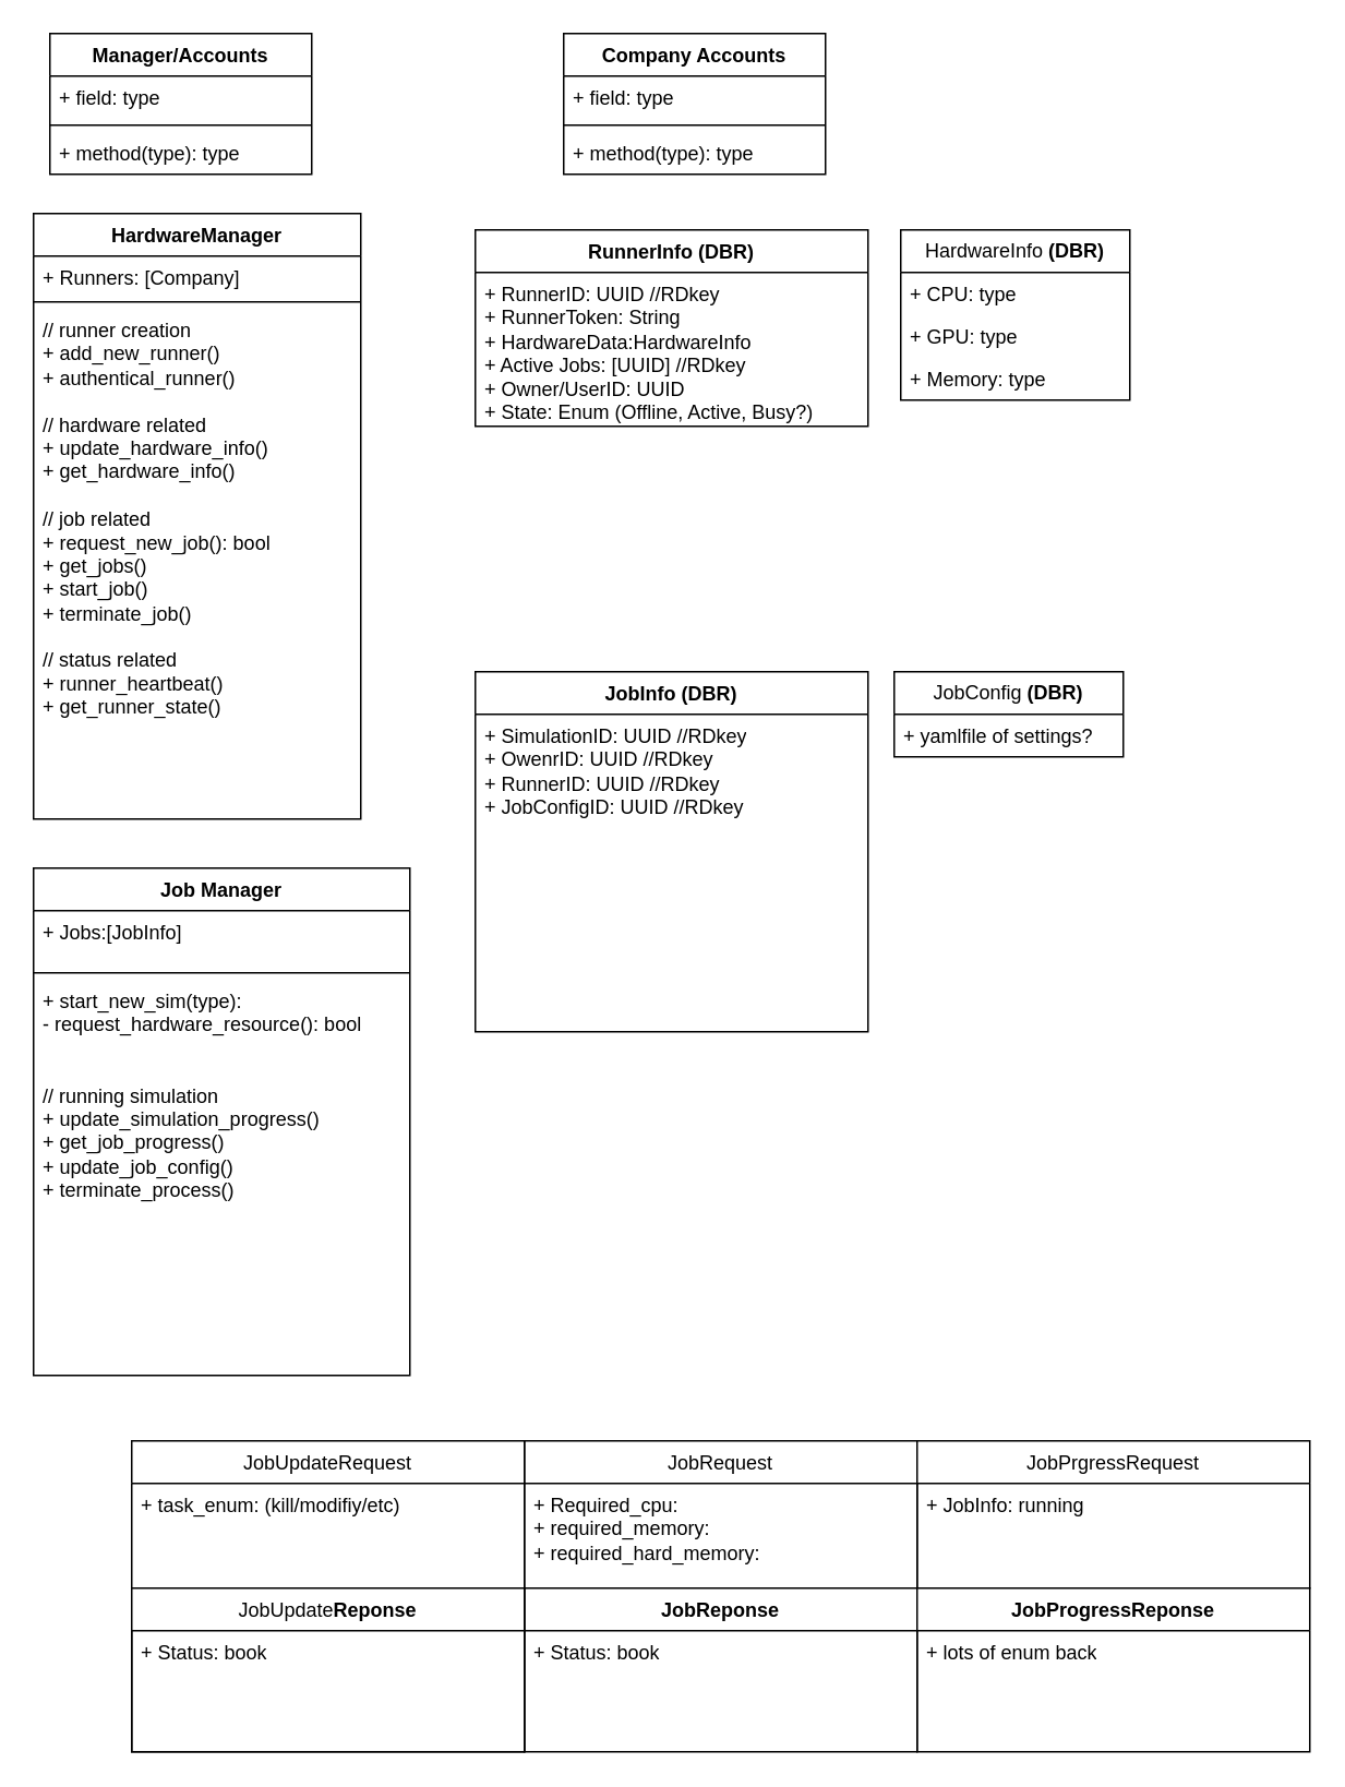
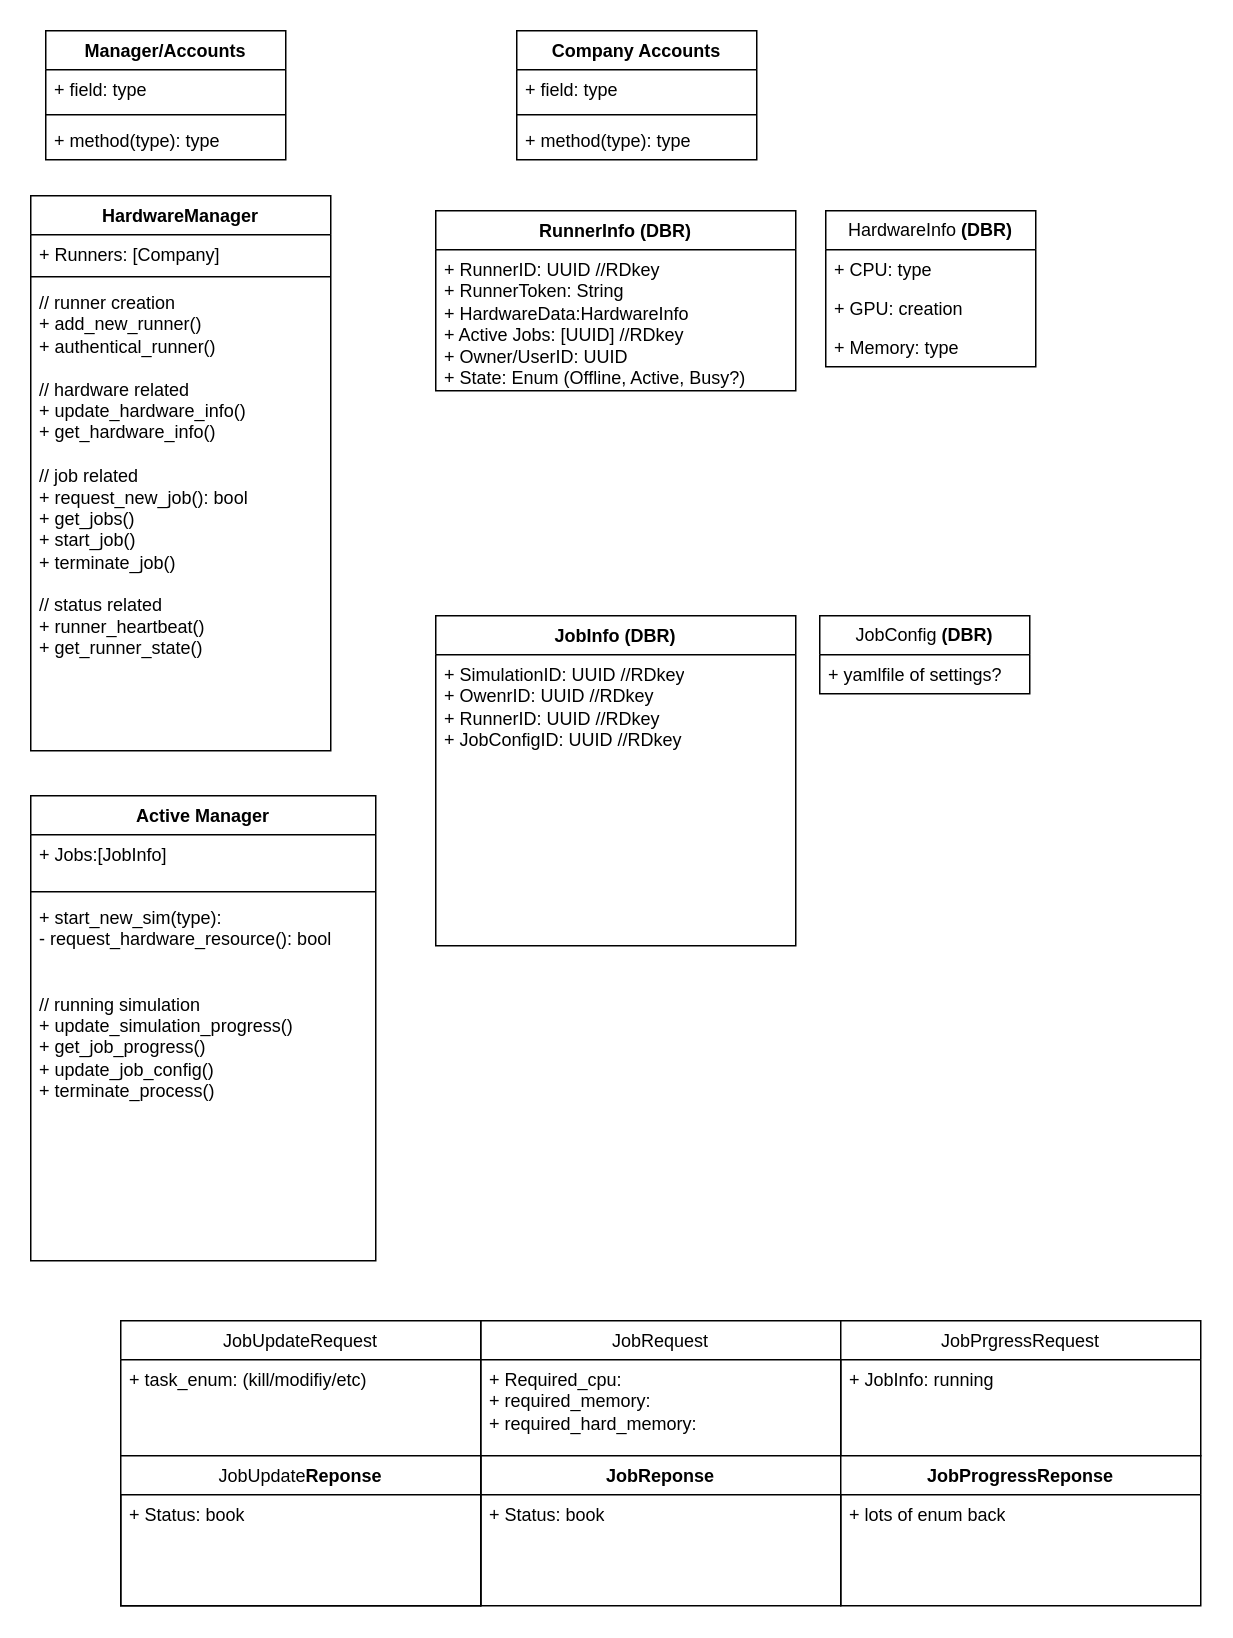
  <mxCell id="0" />
  <mxCell id="1" parent="0" />
  <mxCell id="2" value="RunnerInfo (DBR)" style="swimlane;fontStyle=1;align=center;verticalAlign=top;childLayout=stackLayout;horizontal=1;startSize=26;horizontalStack=0;resizeParent=1;resizeParentMax=0;resizeLast=0;collapsible=1;marginBottom=0;whiteSpace=wrap;html=1;" vertex="1" parent="1"><mxGeometry x="290" y="140" width="240" height="120" as="geometry" /></mxCell>
  <mxCell id="3" value="+ RunnerID: UUID //RDkey&lt;div&gt;+ RunnerToken: String&lt;/div&gt;&lt;div&gt;+ HardwareData:HardwareInfo&lt;/div&gt;&lt;div&gt;+ Active Jobs: [&lt;span style=&quot;background-color: transparent; color: light-dark(rgb(0, 0, 0), rgb(255, 255, 255));&quot;&gt;UUID] //RDkey&lt;/span&gt;&lt;/div&gt;&lt;div&gt;+ Owner/UserID: UUID&lt;/div&gt;&lt;div&gt;+ State: Enum (Offline, Active, Busy?)&lt;br&gt;&lt;div&gt;&lt;br&gt;&lt;/div&gt;&lt;/div&gt;" style="text;strokeColor=none;fillColor=none;align=left;verticalAlign=top;spacingLeft=4;spacingRight=4;overflow=hidden;rotatable=0;points=[[0,0.5],[1,0.5]];portConstraint=eastwest;whiteSpace=wrap;html=1;" vertex="1" parent="2"><mxGeometry y="26" width="240" height="94" as="geometry" /></mxCell>
  <mxCell id="4" value="JobInfo (DBR)" style="swimlane;fontStyle=1;align=center;verticalAlign=top;childLayout=stackLayout;horizontal=1;startSize=26;horizontalStack=0;resizeParent=1;resizeParentMax=0;resizeLast=0;collapsible=1;marginBottom=0;whiteSpace=wrap;html=1;" vertex="1" parent="1"><mxGeometry x="290" y="410" width="240" height="220" as="geometry" /></mxCell>
  <mxCell id="5" value="+ SimulationID: UUID //RDkey&lt;div&gt;+ OwenrID: UUID //RDkey&lt;/div&gt;&lt;div&gt;+ RunnerID: UUID //RDkey&lt;/div&gt;&lt;div&gt;+ JobConfigID: UUID //RDkey&lt;/div&gt;" style="text;strokeColor=none;fillColor=none;align=left;verticalAlign=top;spacingLeft=4;spacingRight=4;overflow=hidden;rotatable=0;points=[[0,0.5],[1,0.5]];portConstraint=eastwest;whiteSpace=wrap;html=1;" vertex="1" parent="4"><mxGeometry y="26" width="240" height="194" as="geometry" /></mxCell>
  <mxCell id="6" value="Manager/Accounts" style="swimlane;fontStyle=1;align=center;verticalAlign=top;childLayout=stackLayout;horizontal=1;startSize=26;horizontalStack=0;resizeParent=1;resizeParentMax=0;resizeLast=0;collapsible=1;marginBottom=0;whiteSpace=wrap;html=1;" vertex="1" parent="1"><mxGeometry x="30" width="160" height="86" as="geometry" y="20" /></mxCell>
  <mxCell id="7" value="+ field: type" style="text;strokeColor=none;fillColor=none;align=left;verticalAlign=top;spacingLeft=4;spacingRight=4;overflow=hidden;rotatable=0;points=[[0,0.5],[1,0.5]];portConstraint=eastwest;whiteSpace=wrap;html=1;" vertex="1" parent="6"><mxGeometry y="26" width="160" height="26" as="geometry" /></mxCell>
  <mxCell id="8" value="" style="line;strokeWidth=1;fillColor=none;align=left;verticalAlign=middle;spacingTop=-1;spacingLeft=3;spacingRight=3;rotatable=0;labelPosition=right;points=[];portConstraint=eastwest;strokeColor=inherit;" vertex="1" parent="6"><mxGeometry y="52" width="160" height="8" as="geometry" /></mxCell>
  <mxCell id="9" value="+ method(type): type" style="text;strokeColor=none;fillColor=none;align=left;verticalAlign=top;spacingLeft=4;spacingRight=4;overflow=hidden;rotatable=0;points=[[0,0.5],[1,0.5]];portConstraint=eastwest;whiteSpace=wrap;html=1;" vertex="1" parent="6"><mxGeometry y="60" width="160" height="26" as="geometry" /></mxCell>
  <mxCell id="10" value="Company Accounts" style="swimlane;fontStyle=1;align=center;verticalAlign=top;childLayout=stackLayout;horizontal=1;startSize=26;horizontalStack=0;resizeParent=1;resizeParentMax=0;resizeLast=0;collapsible=1;marginBottom=0;whiteSpace=wrap;html=1;" vertex="1" parent="1"><mxGeometry x="344" width="160" height="86" as="geometry" y="20" /></mxCell>
  <mxCell id="11" value="+ field: type" style="text;strokeColor=none;fillColor=none;align=left;verticalAlign=top;spacingLeft=4;spacingRight=4;overflow=hidden;rotatable=0;points=[[0,0.5],[1,0.5]];portConstraint=eastwest;whiteSpace=wrap;html=1;" vertex="1" parent="10"><mxGeometry y="26" width="160" height="26" as="geometry" /></mxCell>
  <mxCell id="12" value="" style="line;strokeWidth=1;fillColor=none;align=left;verticalAlign=middle;spacingTop=-1;spacingLeft=3;spacingRight=3;rotatable=0;labelPosition=right;points=[];portConstraint=eastwest;strokeColor=inherit;" vertex="1" parent="10"><mxGeometry y="52" width="160" height="8" as="geometry" /></mxCell>
  <mxCell id="13" value="+ method(type): type" style="text;strokeColor=none;fillColor=none;align=left;verticalAlign=top;spacingLeft=4;spacingRight=4;overflow=hidden;rotatable=0;points=[[0,0.5],[1,0.5]];portConstraint=eastwest;whiteSpace=wrap;html=1;" vertex="1" parent="10"><mxGeometry y="60" width="160" height="26" as="geometry" /></mxCell>
  <mxCell id="14" value="HardwareInfo&amp;nbsp;&lt;span style=&quot;font-weight: 700;&quot;&gt;(DBR)&lt;/span&gt;" style="swimlane;fontStyle=0;childLayout=stackLayout;horizontal=1;startSize=26;fillColor=none;horizontalStack=0;resizeParent=1;resizeParentMax=0;resizeLast=0;collapsible=1;marginBottom=0;whiteSpace=wrap;html=1;" vertex="1" parent="1"><mxGeometry x="550" y="140" width="140" height="104" as="geometry" /></mxCell>
  <mxCell id="15" value="+ CPU: type" style="text;strokeColor=none;fillColor=none;align=left;verticalAlign=top;spacingLeft=4;spacingRight=4;overflow=hidden;rotatable=0;points=[[0,0.5],[1,0.5]];portConstraint=eastwest;whiteSpace=wrap;html=1;" vertex="1" parent="14"><mxGeometry y="26" width="140" height="26" as="geometry" /></mxCell>
- <mxCell id="16" value="+ GPU: type" style="text;strokeColor=none;fillColor=none;align=left;verticalAlign=top;spacingLeft=4;spacingRight=4;overflow=hidden;rotatable=0;points=[[0,0.5],[1,0.5]];portConstraint=eastwest;whiteSpace=wrap;html=1;" vertex="1" parent="14"><mxGeometry y="52" width="140" height="26" as="geometry" /></mxCell>
+ <mxCell id="16" value="+ GPU: creation" style="text;strokeColor=none;fillColor=none;align=left;verticalAlign=top;spacingLeft=4;spacingRight=4;overflow=hidden;rotatable=0;points=[[0,0.5],[1,0.5]];portConstraint=eastwest;whiteSpace=wrap;html=1;" vertex="1" parent="14"><mxGeometry y="52" width="140" height="26" as="geometry" /></mxCell>
  <mxCell id="17" value="+ Memory: type" style="text;strokeColor=none;fillColor=none;align=left;verticalAlign=top;spacingLeft=4;spacingRight=4;overflow=hidden;rotatable=0;points=[[0,0.5],[1,0.5]];portConstraint=eastwest;whiteSpace=wrap;html=1;" vertex="1" parent="14"><mxGeometry y="78" width="140" height="26" as="geometry" /></mxCell>
- <mxCell id="18" value="Job Manager" style="swimlane;fontStyle=1;align=center;verticalAlign=top;childLayout=stackLayout;horizontal=1;startSize=26;horizontalStack=0;resizeParent=1;resizeParentMax=0;resizeLast=0;collapsible=1;marginBottom=0;whiteSpace=wrap;html=1;" vertex="1" parent="1"><mxGeometry x="20" y="530" width="230" height="310" as="geometry" /></mxCell>
+ <mxCell id="18" value="Active Manager" style="swimlane;fontStyle=1;align=center;verticalAlign=top;childLayout=stackLayout;horizontal=1;startSize=26;horizontalStack=0;resizeParent=1;resizeParentMax=0;resizeLast=0;collapsible=1;marginBottom=0;whiteSpace=wrap;html=1;" vertex="1" parent="1"><mxGeometry x="20" y="530" width="230" height="310" as="geometry" /></mxCell>
  <mxCell id="19" value="+ Jobs:[JobInfo]&lt;div&gt;&lt;div&gt;&lt;br&gt;&lt;/div&gt;&lt;/div&gt;" style="text;strokeColor=none;fillColor=none;align=left;verticalAlign=top;spacingLeft=4;spacingRight=4;overflow=hidden;rotatable=0;points=[[0,0.5],[1,0.5]];portConstraint=eastwest;whiteSpace=wrap;html=1;" vertex="1" parent="18"><mxGeometry y="26" width="230" height="34" as="geometry" /></mxCell>
  <mxCell id="20" value="" style="line;strokeWidth=1;fillColor=none;align=left;verticalAlign=middle;spacingTop=-1;spacingLeft=3;spacingRight=3;rotatable=0;labelPosition=right;points=[];portConstraint=eastwest;strokeColor=inherit;" vertex="1" parent="18"><mxGeometry y="60" width="230" height="8" as="geometry" /></mxCell>
  <mxCell id="21" value="+ start_new_sim(type):&amp;nbsp;&lt;div&gt;- request_hardware_resource(): bool&lt;br&gt;&lt;div&gt;&lt;br&gt;&lt;/div&gt;&lt;div&gt;&lt;br&gt;&lt;/div&gt;&lt;div&gt;// running simulation&lt;/div&gt;&lt;div&gt;+ update_simulation_progress()&lt;/div&gt;&lt;div&gt;+ get_job_progress()&lt;/div&gt;&lt;div&gt;&lt;span style=&quot;background-color: transparent; color: light-dark(rgb(0, 0, 0), rgb(255, 255, 255));&quot;&gt;+ update_job_config()&lt;/span&gt;&lt;/div&gt;&lt;div&gt;+ terminate_process()&lt;br&gt;&lt;/div&gt;&lt;/div&gt;" style="text;strokeColor=none;fillColor=none;align=left;verticalAlign=top;spacingLeft=4;spacingRight=4;overflow=hidden;rotatable=0;points=[[0,0.5],[1,0.5]];portConstraint=eastwest;whiteSpace=wrap;html=1;" vertex="1" parent="18"><mxGeometry y="68" width="230" height="242" as="geometry" /></mxCell>
  <mxCell id="22" value="HardwareManager" style="swimlane;fontStyle=1;align=center;verticalAlign=top;childLayout=stackLayout;horizontal=1;startSize=26;horizontalStack=0;resizeParent=1;resizeParentMax=0;resizeLast=0;collapsible=1;marginBottom=0;whiteSpace=wrap;html=1;" vertex="1" parent="1"><mxGeometry x="20" y="130" width="200" height="370" as="geometry" /></mxCell>
  <mxCell id="23" value="&lt;div&gt;&lt;div&gt;+ Runners: [Company]&amp;nbsp;&lt;/div&gt;&lt;/div&gt;" style="text;strokeColor=none;fillColor=none;align=left;verticalAlign=top;spacingLeft=4;spacingRight=4;overflow=hidden;rotatable=0;points=[[0,0.5],[1,0.5]];portConstraint=eastwest;whiteSpace=wrap;html=1;" vertex="1" parent="22"><mxGeometry y="26" width="200" height="24" as="geometry" /></mxCell>
  <mxCell id="24" value="" style="line;strokeWidth=1;fillColor=none;align=left;verticalAlign=middle;spacingTop=-1;spacingLeft=3;spacingRight=3;rotatable=0;labelPosition=right;points=[];portConstraint=eastwest;strokeColor=inherit;" vertex="1" parent="22"><mxGeometry y="50" width="200" height="8" as="geometry" /></mxCell>
  <mxCell id="25" value="&lt;div&gt;// runner creation&lt;/div&gt;&lt;div&gt;+ add_new_runner()&lt;/div&gt;+ authentical_runner()&lt;div&gt;&lt;br&gt;&lt;/div&gt;&lt;div&gt;// hardware related&lt;br&gt;&lt;div&gt;+ update_hardware_info()&lt;/div&gt;&lt;div&gt;+ get_hardware_info()&lt;/div&gt;&lt;div&gt;&lt;br&gt;&lt;/div&gt;&lt;div&gt;// job related&lt;/div&gt;&lt;div&gt;+ request_new_job(): bool&lt;/div&gt;&lt;div&gt;+ get_jobs()&lt;/div&gt;&lt;div&gt;+ start_job()&lt;/div&gt;&lt;div&gt;+ terminate_job()&lt;/div&gt;&lt;/div&gt;&lt;div&gt;&lt;br&gt;&lt;/div&gt;&lt;div&gt;// status related&lt;/div&gt;&lt;div&gt;+ runner_heartbeat()&lt;/div&gt;&lt;div&gt;+ get_runner_state()&amp;nbsp;&lt;/div&gt;" style="text;strokeColor=none;fillColor=none;align=left;verticalAlign=top;spacingLeft=4;spacingRight=4;overflow=hidden;rotatable=0;points=[[0,0.5],[1,0.5]];portConstraint=eastwest;whiteSpace=wrap;html=1;" vertex="1" parent="22"><mxGeometry y="58" width="200" height="312" as="geometry" /></mxCell>
  <mxCell id="26" value="JobConfig&amp;nbsp;&lt;span style=&quot;font-weight: 700;&quot;&gt;(DBR)&lt;/span&gt;" style="swimlane;fontStyle=0;childLayout=stackLayout;horizontal=1;startSize=26;fillColor=none;horizontalStack=0;resizeParent=1;resizeParentMax=0;resizeLast=0;collapsible=1;marginBottom=0;whiteSpace=wrap;html=1;" vertex="1" parent="1"><mxGeometry x="546" y="410" width="140" height="52" as="geometry" /></mxCell>
  <mxCell id="27" value="+ yamlfile of settings?&lt;div&gt;&lt;br&gt;&lt;/div&gt;" style="text;strokeColor=none;fillColor=none;align=left;verticalAlign=top;spacingLeft=4;spacingRight=4;overflow=hidden;rotatable=0;points=[[0,0.5],[1,0.5]];portConstraint=eastwest;whiteSpace=wrap;html=1;" vertex="1" parent="26"><mxGeometry y="26" width="140" height="26" as="geometry" /></mxCell>
  <mxCell id="28" value="JobRequest" style="swimlane;fontStyle=0;align=center;verticalAlign=top;childLayout=stackLayout;horizontal=1;startSize=26;horizontalStack=0;resizeParent=1;resizeParentMax=0;resizeLast=0;collapsible=1;marginBottom=0;whiteSpace=wrap;html=1;" vertex="1" parent="1"><mxGeometry x="320" y="880" width="240" height="90" as="geometry" /></mxCell>
  <mxCell id="29" value="+ Required_cpu:&lt;div&gt;+ required_memory:&lt;/div&gt;&lt;div&gt;+ required_hard_memory:&lt;/div&gt;&lt;div&gt;&lt;br&gt;&lt;/div&gt;" style="text;strokeColor=none;fillColor=none;align=left;verticalAlign=top;spacingLeft=4;spacingRight=4;overflow=hidden;rotatable=0;points=[[0,0.5],[1,0.5]];portConstraint=eastwest;whiteSpace=wrap;html=1;" vertex="1" parent="28"><mxGeometry y="26" width="240" height="64" as="geometry" /></mxCell>
  <mxCell id="30" value="JobReponse" style="swimlane;fontStyle=1;align=center;verticalAlign=top;childLayout=stackLayout;horizontal=1;startSize=26;horizontalStack=0;resizeParent=1;resizeParentMax=0;resizeLast=0;collapsible=1;marginBottom=0;whiteSpace=wrap;html=1;" vertex="1" parent="1"><mxGeometry x="320" y="970" width="240" height="100" as="geometry" /></mxCell>
  <mxCell id="31" value="+ Status: book" style="text;strokeColor=none;fillColor=none;align=left;verticalAlign=top;spacingLeft=4;spacingRight=4;overflow=hidden;rotatable=0;points=[[0,0.5],[1,0.5]];portConstraint=eastwest;whiteSpace=wrap;html=1;" vertex="1" parent="30"><mxGeometry y="26" width="240" height="74" as="geometry" /></mxCell>
  <mxCell id="32" value="JobUpdateRequest" style="swimlane;fontStyle=0;align=center;verticalAlign=top;childLayout=stackLayout;horizontal=1;startSize=26;horizontalStack=0;resizeParent=1;resizeParentMax=0;resizeLast=0;collapsible=1;marginBottom=0;whiteSpace=wrap;html=1;" vertex="1" parent="1"><mxGeometry x="80" y="880" width="240" height="190" as="geometry" /></mxCell>
  <mxCell id="33" value="+ task_enum: (kill/modifiy/etc)&lt;div&gt;&lt;br&gt;&lt;/div&gt;" style="text;strokeColor=none;fillColor=none;align=left;verticalAlign=top;spacingLeft=4;spacingRight=4;overflow=hidden;rotatable=0;points=[[0,0.5],[1,0.5]];portConstraint=eastwest;whiteSpace=wrap;html=1;" vertex="1" parent="32"><mxGeometry y="26" width="240" height="64" as="geometry" /></mxCell>
  <mxCell id="34" value="&lt;span style=&quot;font-weight: 400;&quot;&gt;JobUpdate&lt;/span&gt;Reponse" style="swimlane;fontStyle=1;align=center;verticalAlign=top;childLayout=stackLayout;horizontal=1;startSize=26;horizontalStack=0;resizeParent=1;resizeParentMax=0;resizeLast=0;collapsible=1;marginBottom=0;whiteSpace=wrap;html=1;" vertex="1" parent="32"><mxGeometry y="90" width="240" height="100" as="geometry" /></mxCell>
  <mxCell id="35" value="+ Status: book" style="text;strokeColor=none;fillColor=none;align=left;verticalAlign=top;spacingLeft=4;spacingRight=4;overflow=hidden;rotatable=0;points=[[0,0.5],[1,0.5]];portConstraint=eastwest;whiteSpace=wrap;html=1;" vertex="1" parent="34"><mxGeometry y="26" width="240" height="74" as="geometry" /></mxCell>
  <mxCell id="36" value="JobPrgressRequest" style="swimlane;fontStyle=0;align=center;verticalAlign=top;childLayout=stackLayout;horizontal=1;startSize=26;horizontalStack=0;resizeParent=1;resizeParentMax=0;resizeLast=0;collapsible=1;marginBottom=0;whiteSpace=wrap;html=1;" vertex="1" parent="1"><mxGeometry x="560" y="880" width="240" height="90" as="geometry" /></mxCell>
  <mxCell id="37" value="+ JobInfo: running&lt;div&gt;&lt;br&gt;&lt;/div&gt;" style="text;strokeColor=none;fillColor=none;align=left;verticalAlign=top;spacingLeft=4;spacingRight=4;overflow=hidden;rotatable=0;points=[[0,0.5],[1,0.5]];portConstraint=eastwest;whiteSpace=wrap;html=1;" vertex="1" parent="36"><mxGeometry y="26" width="240" height="64" as="geometry" /></mxCell>
  <mxCell id="38" value="JobProgressReponse" style="swimlane;fontStyle=1;align=center;verticalAlign=top;childLayout=stackLayout;horizontal=1;startSize=26;horizontalStack=0;resizeParent=1;resizeParentMax=0;resizeLast=0;collapsible=1;marginBottom=0;whiteSpace=wrap;html=1;" vertex="1" parent="1"><mxGeometry x="560" y="970" width="240" height="100" as="geometry" /></mxCell>
  <mxCell id="39" value="+ lots of enum back" style="text;strokeColor=none;fillColor=none;align=left;verticalAlign=top;spacingLeft=4;spacingRight=4;overflow=hidden;rotatable=0;points=[[0,0.5],[1,0.5]];portConstraint=eastwest;whiteSpace=wrap;html=1;" vertex="1" parent="38"><mxGeometry y="26" width="240" height="74" as="geometry" /></mxCell>
